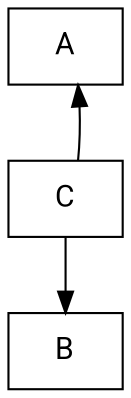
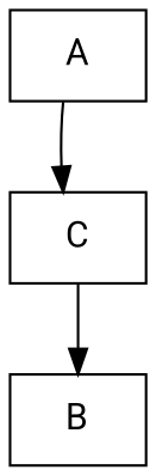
  digraph {
    fontname=Roboto
    node [fontname=Roboto shape=box]
    edge [fontname=Roboto]
    A
    C
    B
-   C -> A
+   A -> C
    C -> B
  }
